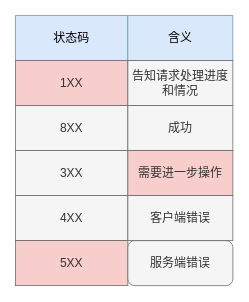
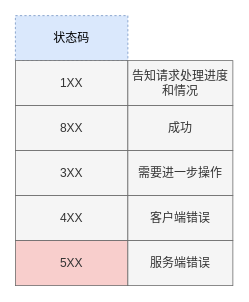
  <mxCell id="0" />
  <mxCell id="1" parent="0" />
- <mxCell id="2" value="状态码" style="rounded=0;whiteSpace=wrap;html=1;fontSize=16;fillColor=#dae8fc;strokeColor=#6c8ebf;" vertex="1" parent="1"><mxGeometry x="20" y="20" width="150" height="60" as="geometry" /></mxCell>
- <mxCell id="3" value="含义" style="rounded=0;whiteSpace=wrap;html=1;fontSize=16;fillColor=#dae8fc;strokeColor=#6c8ebf;" vertex="1" parent="1"><mxGeometry x="170" y="20" width="140" height="60" as="geometry" /></mxCell>
- <mxCell id="4" value="1XX" style="rounded=0;whiteSpace=wrap;html=1;fontSize=16;fillColor=#f8cecc;strokeColor=#666666;fontColor=#333333;" vertex="1" parent="1"><mxGeometry x="20" y="80" width="150" height="60" as="geometry" /></mxCell>
+ <mxCell id="2" value="状态码" style="rounded=0;whiteSpace=wrap;html=1;fontSize=16;fillColor=#dae8fc;strokeColor=#6c8ebf;dashed=1;" vertex="1" parent="1"><mxGeometry x="20" y="20" width="150" height="60" as="geometry" /></mxCell>
+ <mxCell id="4" value="1XX" style="rounded=0;whiteSpace=wrap;html=1;fontSize=16;fillColor=#f5f5f5;strokeColor=#666666;fontColor=#333333;" vertex="1" parent="1"><mxGeometry x="20" y="80" width="150" height="60" as="geometry" /></mxCell>
  <mxCell id="5" value="告知请求处理进度和情况" style="rounded=0;whiteSpace=wrap;html=1;fontSize=16;fillColor=#f5f5f5;strokeColor=#666666;fontColor=#333333;" vertex="1" parent="1"><mxGeometry x="170" y="80" width="140" height="60" as="geometry" /></mxCell>
  <mxCell id="6" value="8XX" style="rounded=0;whiteSpace=wrap;html=1;fontSize=16;fillColor=#f5f5f5;strokeColor=#666666;fontColor=#333333;" vertex="1" parent="1"><mxGeometry x="20" y="140" width="150" height="60" as="geometry" /></mxCell>
  <mxCell id="7" value="成功" style="rounded=0;whiteSpace=wrap;html=1;fontSize=16;fillColor=#f5f5f5;strokeColor=#666666;fontColor=#333333;" vertex="1" parent="1"><mxGeometry x="170" y="140" width="140" height="60" as="geometry" /></mxCell>
  <mxCell id="8" value="3XX" style="rounded=0;whiteSpace=wrap;html=1;fontSize=16;fillColor=#f5f5f5;strokeColor=#666666;fontColor=#333333;" vertex="1" parent="1"><mxGeometry x="20" y="200" width="150" height="60" as="geometry" /></mxCell>
- <mxCell id="9" value="需要进一步操作" style="rounded=0;whiteSpace=wrap;html=1;fontSize=16;fillColor=#f8cecc;strokeColor=#666666;fontColor=#333333;" vertex="1" parent="1"><mxGeometry x="170" y="200" width="140" height="60" as="geometry" /></mxCell>
+ <mxCell id="9" value="需要进一步操作" style="rounded=0;whiteSpace=wrap;html=1;fontSize=16;fillColor=#f5f5f5;strokeColor=#666666;fontColor=#333333;" vertex="1" parent="1"><mxGeometry x="170" y="200" width="140" height="60" as="geometry" /></mxCell>
  <mxCell id="10" value="4XX" style="rounded=0;whiteSpace=wrap;html=1;fontSize=16;fillColor=#f5f5f5;strokeColor=#666666;fontColor=#333333;" vertex="1" parent="1"><mxGeometry x="20" y="260" width="150" height="60" as="geometry" /></mxCell>
  <mxCell id="11" value="客户端错误" style="rounded=0;whiteSpace=wrap;html=1;fontSize=16;fillColor=#f5f5f5;strokeColor=#666666;fontColor=#333333;" vertex="1" parent="1"><mxGeometry x="170" y="260" width="140" height="60" as="geometry" /></mxCell>
  <mxCell id="12" value="5XX" style="rounded=0;whiteSpace=wrap;html=1;fontSize=16;fillColor=#f8cecc;strokeColor=#666666;fontColor=#333333;" vertex="1" parent="1"><mxGeometry x="20" y="320" width="150" height="60" as="geometry" /></mxCell>
- <mxCell id="13" value="服务端错误" style="whiteSpace=wrap;html=1;fontSize=16;fillColor=#f5f5f5;strokeColor=#666666;fontColor=#333333;rounded=1;" vertex="1" parent="1"><mxGeometry x="170" y="320" width="140" height="60" as="geometry" /></mxCell>
+ <mxCell id="13" value="服务端错误" style="rounded=0;whiteSpace=wrap;html=1;fontSize=16;fillColor=#f5f5f5;strokeColor=#666666;fontColor=#333333;" vertex="1" parent="1"><mxGeometry x="170" y="320" width="140" height="60" as="geometry" /></mxCell>
